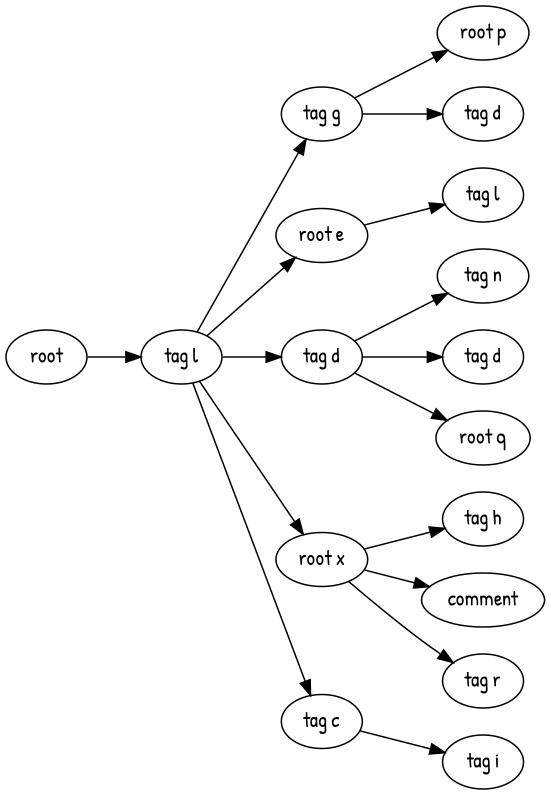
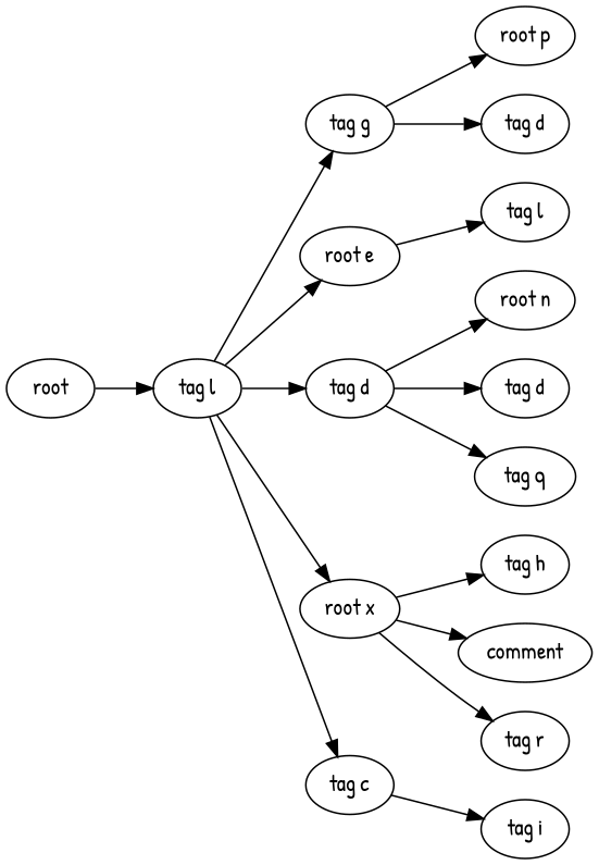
  digraph {
    fontname="Patrick Hand"
    rankdir=LR
    node [fontname="Patrick Hand"]
    edge [fontname="Patrick Hand"]
    n1 [label=root]
    n2 [label="tag l"]
    n3 [label="tag g"]
    n4 [label="root e"]
    n5 [label="tag d"]
    n6 [label="root x"]
    n7 [label="tag c"]
    n8 [label="root p"]
    n9 [label="tag d"]
    n10 [label="tag l"]
-   n11 [label="tag n"]
+   n11 [label="root n"]
    n12 [label="tag d"]
-   n13 [label="root q"]
+   n13 [label="tag q"]
    n14 [label="tag h"]
    n15 [label=comment]
    n16 [label="tag r"]
    n17 [label="tag i"]
    n1 -> n2
    n2 -> n3
    n2 -> n4
    n2 -> n5
    n2 -> n6
    n2 -> n7
    n3 -> n8
    n3 -> n9
    n4 -> n10
    n5 -> n11
    n5 -> n12
    n5 -> n13
    n6 -> n14
    n6 -> n15
    n6 -> n16
    n7 -> n17
  }
